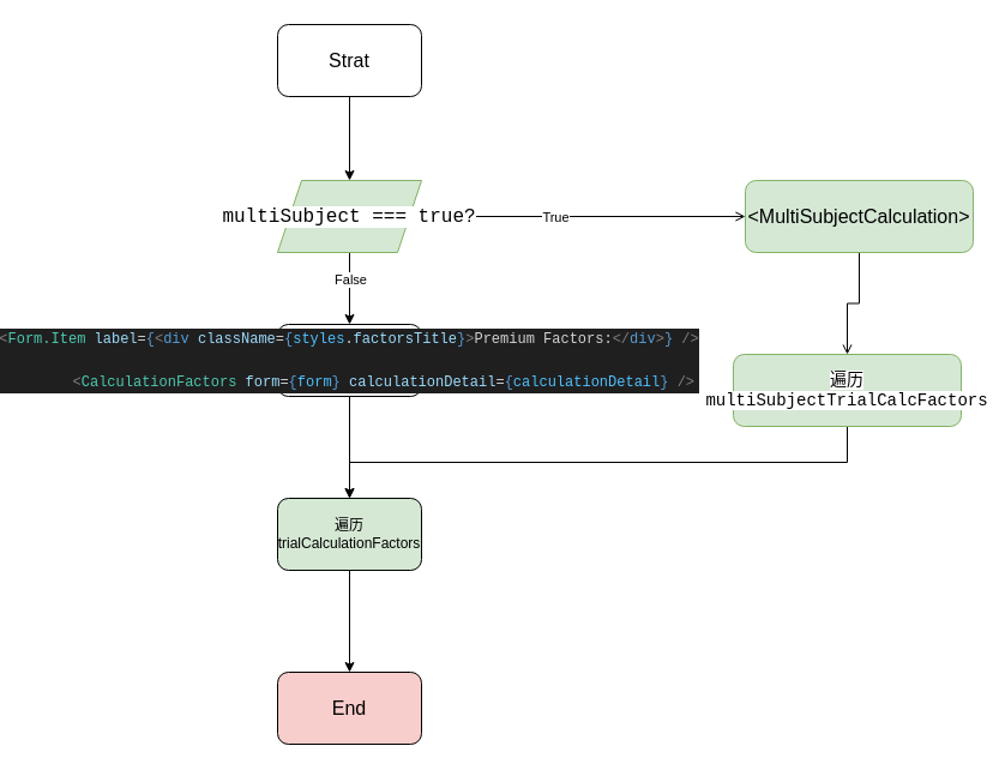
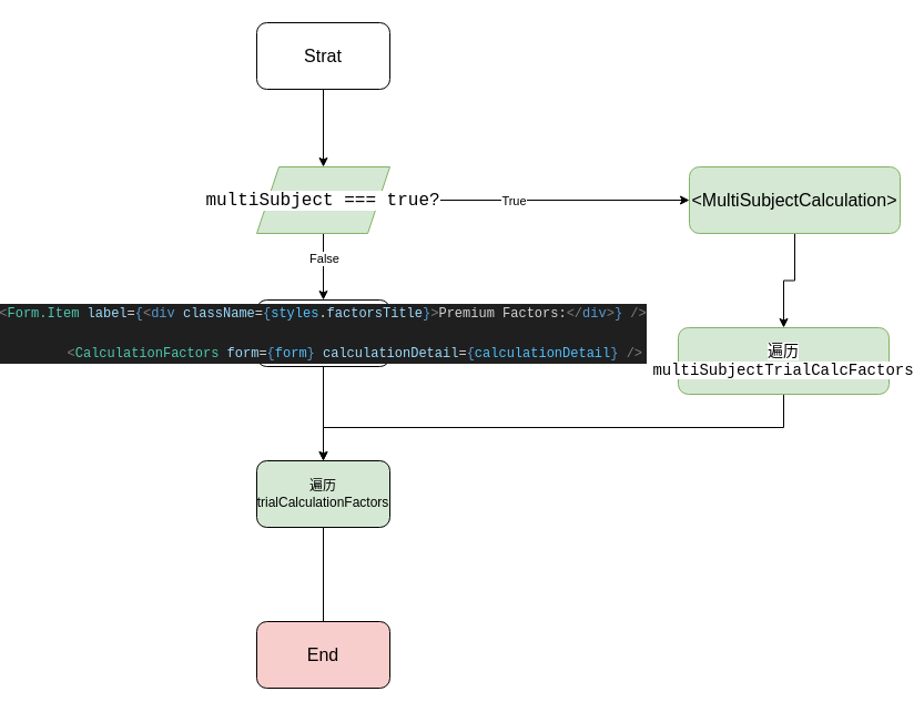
  <mxCell id="0" />
  <mxCell id="1" parent="0" />
  <mxCell id="2" style="edgeStyle=orthogonalEdgeStyle;rounded=0;orthogonalLoop=1;jettySize=auto;html=1;exitX=0.5;exitY=1;exitDx=0;exitDy=0;entryX=0.5;entryY=0;entryDx=0;entryDy=0;" edge="1" parent="1" source="3" target="10"><mxGeometry relative="1" as="geometry" /></mxCell>
  <mxCell id="3" value="Strat" style="rounded=1;whiteSpace=wrap;html=1;fontSize=16;" vertex="1" parent="1"><mxGeometry x="20" y="20" width="120" height="60" as="geometry" /></mxCell>
  <mxCell id="4" style="edgeStyle=orthogonalEdgeStyle;rounded=0;orthogonalLoop=1;jettySize=auto;html=1;exitX=0.5;exitY=1;exitDx=0;exitDy=0;entryX=0.5;entryY=0;entryDx=0;entryDy=0;" edge="1" parent="1" source="5" target="12"><mxGeometry relative="1" as="geometry" /></mxCell>
  <mxCell id="5" value="&lt;div style=&quot;color: rgb(204, 204, 204); background-color: rgb(31, 31, 31); font-family: Menlo, Monaco, &amp;quot;Courier New&amp;quot;, monospace; line-height: 18px; white-space: pre;&quot;&gt;&lt;div&gt;&lt;span style=&quot;color: #808080;&quot;&gt;&amp;lt;&lt;/span&gt;&lt;span style=&quot;color: #4ec9b0;&quot;&gt;Form.Item&lt;/span&gt; &lt;span style=&quot;color: #9cdcfe;&quot;&gt;label&lt;/span&gt;&lt;span style=&quot;color: #d4d4d4;&quot;&gt;=&lt;/span&gt;&lt;span style=&quot;color: #569cd6;&quot;&gt;{&lt;/span&gt;&lt;span style=&quot;color: #808080;&quot;&gt;&amp;lt;&lt;/span&gt;&lt;span style=&quot;color: #569cd6;&quot;&gt;div&lt;/span&gt;&lt;span style=&quot;color: #d4d4d4;&quot;&gt; &lt;/span&gt;&lt;span style=&quot;color: #9cdcfe;&quot;&gt;className&lt;/span&gt;&lt;span style=&quot;color: #d4d4d4;&quot;&gt;=&lt;/span&gt;&lt;span style=&quot;color: #569cd6;&quot;&gt;{&lt;/span&gt;&lt;span style=&quot;color: #4fc1ff;&quot;&gt;styles&lt;/span&gt;&lt;span style=&quot;color: #d4d4d4;&quot;&gt;.&lt;/span&gt;&lt;span style=&quot;color: #9cdcfe;&quot;&gt;factorsTitle&lt;/span&gt;&lt;span style=&quot;color: #569cd6;&quot;&gt;}&lt;/span&gt;&lt;span style=&quot;color: #808080;&quot;&gt;&amp;gt;&lt;/span&gt;&lt;span style=&quot;color: #d4d4d4;&quot;&gt;Premium Factors:&lt;/span&gt;&lt;span style=&quot;color: #808080;&quot;&gt;&amp;lt;/&lt;/span&gt;&lt;span style=&quot;color: #569cd6;&quot;&gt;div&lt;/span&gt;&lt;span style=&quot;color: #808080;&quot;&gt;&amp;gt;&lt;/span&gt;&lt;span style=&quot;color: #569cd6;&quot;&gt;}&lt;/span&gt; &lt;span style=&quot;color: #808080;&quot;&gt;/&amp;gt;&lt;/span&gt;&lt;/div&gt;&lt;br&gt;&lt;div&gt;        &lt;span style=&quot;color: #808080;&quot;&gt;&amp;lt;&lt;/span&gt;&lt;span style=&quot;color: #4ec9b0;&quot;&gt;CalculationFactors&lt;/span&gt; &lt;span style=&quot;color: #9cdcfe;&quot;&gt;form&lt;/span&gt;&lt;span style=&quot;color: #d4d4d4;&quot;&gt;=&lt;/span&gt;&lt;span style=&quot;color: #569cd6;&quot;&gt;{&lt;/span&gt;&lt;span style=&quot;color: #4fc1ff;&quot;&gt;form&lt;/span&gt;&lt;span style=&quot;color: #569cd6;&quot;&gt;}&lt;/span&gt; &lt;span style=&quot;color: #9cdcfe;&quot;&gt;calculationDetail&lt;/span&gt;&lt;span style=&quot;color: #d4d4d4;&quot;&gt;=&lt;/span&gt;&lt;span style=&quot;color: #569cd6;&quot;&gt;{&lt;/span&gt;&lt;span style=&quot;color: #4fc1ff;&quot;&gt;calculationDetail&lt;/span&gt;&lt;span style=&quot;color: #569cd6;&quot;&gt;}&lt;/span&gt; &lt;span style=&quot;color: #808080;&quot;&gt;/&amp;gt;&lt;/span&gt;&lt;/div&gt;&lt;/div&gt;" style="rounded=1;whiteSpace=wrap;html=1;" vertex="1" parent="1"><mxGeometry x="20" y="270" width="120" height="60" as="geometry" /></mxCell>
  <mxCell id="6" style="edgeStyle=orthogonalEdgeStyle;rounded=0;orthogonalLoop=1;jettySize=auto;html=1;exitX=0.5;exitY=1;exitDx=0;exitDy=0;entryX=0.5;entryY=0;entryDx=0;entryDy=0;" edge="1" parent="1" source="10" target="5"><mxGeometry relative="1" as="geometry" /></mxCell>
  <mxCell id="7" value="False" style="edgeLabel;html=1;align=center;verticalAlign=middle;resizable=0;points=[];" vertex="1" connectable="0" parent="6"><mxGeometry x="-0.267" relative="1" as="geometry"><mxPoint as="offset" /></mxGeometry></mxCell>
- <mxCell id="8" style="edgeStyle=orthogonalEdgeStyle;rounded=0;orthogonalLoop=1;jettySize=auto;html=1;exitX=1;exitY=0.5;exitDx=0;exitDy=0;entryX=0;entryY=0.5;entryDx=0;entryDy=0;endArrow=open;" edge="1" parent="1" source="10" target="14"><mxGeometry relative="1" as="geometry" /></mxCell>
+ <mxCell id="8" style="edgeStyle=orthogonalEdgeStyle;rounded=0;orthogonalLoop=1;jettySize=auto;html=1;exitX=1;exitY=0.5;exitDx=0;exitDy=0;entryX=0;entryY=0.5;entryDx=0;entryDy=0;" edge="1" parent="1" source="10" target="14"><mxGeometry relative="1" as="geometry" /></mxCell>
  <mxCell id="9" value="True" style="edgeLabel;html=1;align=center;verticalAlign=middle;resizable=0;points=[];" vertex="1" connectable="0" parent="8"><mxGeometry x="-0.133" relative="1" as="geometry"><mxPoint as="offset" /></mxGeometry></mxCell>
  <mxCell id="10" value="&lt;span style=&quot;font-family: Consolas, &amp;quot;Bitstream Vera Sans Mono&amp;quot;, &amp;quot;Courier New&amp;quot;, Courier, monospace; text-align: left; white-space: pre; background-color: rgb(255, 255, 255);&quot;&gt;multiSubject === true?&lt;/span&gt;" style="shape=parallelogram;perimeter=parallelogramPerimeter;whiteSpace=wrap;html=1;fixedSize=1;fontSize=16;fillColor=#d5e8d4;strokeColor=#82b366;" vertex="1" parent="1"><mxGeometry x="20" y="150" width="120" height="60" as="geometry" /></mxCell>
- <mxCell id="11" style="edgeStyle=orthogonalEdgeStyle;rounded=0;orthogonalLoop=1;jettySize=auto;html=1;exitX=0.5;exitY=1;exitDx=0;exitDy=0;entryX=0.5;entryY=0;entryDx=0;entryDy=0;" edge="1" parent="1" source="12" target="17"><mxGeometry relative="1" as="geometry" /></mxCell>
+ <mxCell id="11" style="edgeStyle=orthogonalEdgeStyle;rounded=0;orthogonalLoop=1;jettySize=auto;html=1;exitX=0.5;exitY=1;exitDx=0;exitDy=0;entryX=0.5;entryY=0;entryDx=0;entryDy=0;endArrow=none;" edge="1" parent="1" source="12" target="17"><mxGeometry relative="1" as="geometry" /></mxCell>
  <mxCell id="12" value="遍历trialCalculationFactors" style="rounded=1;whiteSpace=wrap;html=1;fillColor=#d5e8d4;" vertex="1" parent="1"><mxGeometry x="20" y="415" width="120" height="60" as="geometry" /></mxCell>
- <mxCell id="13" style="edgeStyle=orthogonalEdgeStyle;rounded=0;orthogonalLoop=1;jettySize=auto;html=1;exitX=0.5;exitY=1;exitDx=0;exitDy=0;entryX=0.5;entryY=0;entryDx=0;entryDy=0;endArrow=open;" edge="1" parent="1" source="14" target="16"><mxGeometry relative="1" as="geometry" /></mxCell>
+ <mxCell id="13" style="edgeStyle=orthogonalEdgeStyle;rounded=0;orthogonalLoop=1;jettySize=auto;html=1;exitX=0.5;exitY=1;exitDx=0;exitDy=0;entryX=0.5;entryY=0;entryDx=0;entryDy=0;" edge="1" parent="1" source="14" target="16"><mxGeometry relative="1" as="geometry" /></mxCell>
  <mxCell id="14" value="&amp;lt;MultiSubjectCalculation&amp;gt;" style="rounded=1;whiteSpace=wrap;html=1;fontSize=16;fillColor=#d5e8d4;strokeColor=#82b366;" vertex="1" parent="1"><mxGeometry x="410" y="150" width="190" height="60" as="geometry" /></mxCell>
  <mxCell id="15" style="edgeStyle=orthogonalEdgeStyle;rounded=0;orthogonalLoop=1;jettySize=auto;html=1;exitX=0.5;exitY=1;exitDx=0;exitDy=0;entryX=0.5;entryY=0;entryDx=0;entryDy=0;" edge="1" parent="1" source="16" target="12"><mxGeometry relative="1" as="geometry" /></mxCell>
  <mxCell id="16" value="&lt;div&gt;&lt;span style=&quot;font-family: Consolas, &amp;quot;Bitstream Vera Sans Mono&amp;quot;, &amp;quot;Courier New&amp;quot;, Courier, monospace; font-size: 14px; text-align: left; white-space: pre; background-color: rgb(255, 255, 255);&quot;&gt;遍历&lt;/span&gt;&lt;/div&gt;&lt;span style=&quot;font-family: Consolas, &amp;quot;Bitstream Vera Sans Mono&amp;quot;, &amp;quot;Courier New&amp;quot;, Courier, monospace; font-size: 14px; text-align: left; white-space: pre; background-color: rgb(255, 255, 255);&quot;&gt;multiSubjectTrialCalcFactors&lt;/span&gt;" style="rounded=1;whiteSpace=wrap;html=1;fillColor=#d5e8d4;strokeColor=#82b366;" vertex="1" parent="1"><mxGeometry x="400" y="295" width="190" height="60" as="geometry" /></mxCell>
  <mxCell id="17" value="End" style="rounded=1;whiteSpace=wrap;html=1;fontSize=16;fillColor=#f8cecc;" vertex="1" parent="1"><mxGeometry x="20" y="560" width="120" height="60" as="geometry" /></mxCell>
